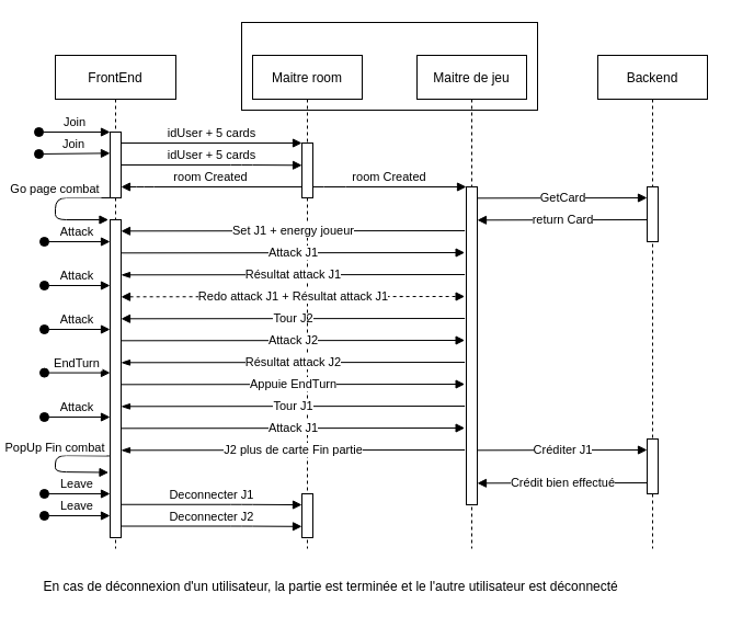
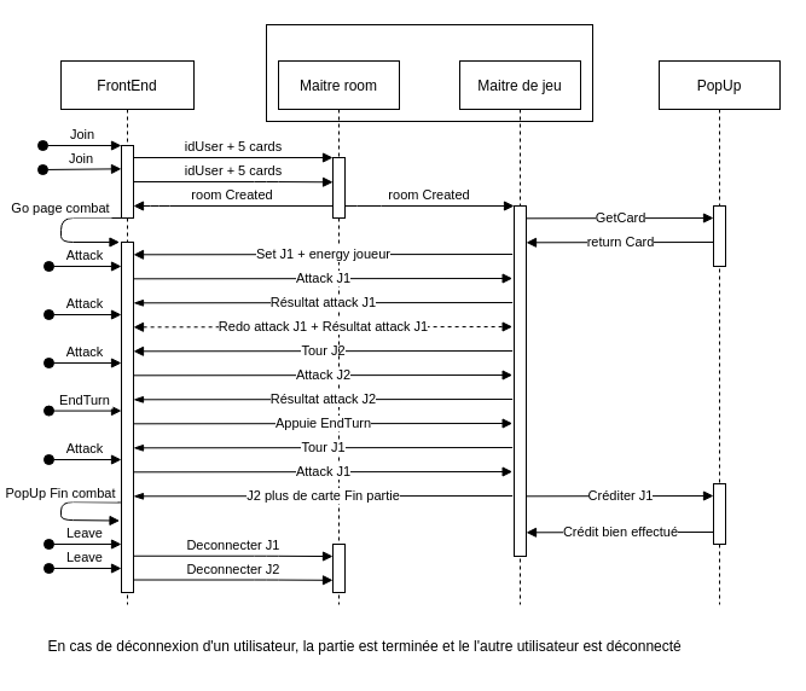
  <mxCell id="0" />
  <mxCell id="1" parent="0" />
  <mxCell id="2" value="" style="rounded=0;whiteSpace=wrap;html=1;" vertex="1" parent="1"><mxGeometry x="220" y="20" width="270" height="80" as="geometry" /></mxCell>
  <mxCell id="3" value="FrontEnd" style="shape=umlLifeline;perimeter=lifelinePerimeter;container=1;collapsible=0;recursiveResize=0;rounded=0;shadow=0;strokeWidth=1;" parent="1" vertex="1"><mxGeometry x="50" y="50" width="110" height="450" as="geometry" /></mxCell>
  <mxCell id="4" value="" style="points=[];perimeter=orthogonalPerimeter;rounded=0;shadow=0;strokeWidth=1;" parent="3" vertex="1"><mxGeometry x="50" y="70" width="10" height="60" as="geometry" /></mxCell>
  <mxCell id="5" value="Join" style="verticalAlign=bottom;startArrow=oval;endArrow=block;startSize=8;shadow=0;strokeWidth=1;" parent="3" target="4" edge="1"><mxGeometry relative="1" as="geometry"><mxPoint x="-15" y="70" as="sourcePoint" /></mxGeometry></mxCell>
  <mxCell id="6" value="Join" style="verticalAlign=bottom;startArrow=oval;endArrow=block;startSize=8;shadow=0;strokeWidth=1;entryX=-0.003;entryY=0.322;entryDx=0;entryDy=0;entryPerimeter=0;" edge="1" parent="3" target="4"><mxGeometry relative="1" as="geometry"><mxPoint x="-15" y="90" as="sourcePoint" /><mxPoint x="45" y="90" as="targetPoint" /></mxGeometry></mxCell>
  <mxCell id="7" value="" style="points=[];perimeter=orthogonalPerimeter;rounded=0;shadow=0;strokeWidth=1;" vertex="1" parent="3"><mxGeometry x="50" y="150" width="10" height="290" as="geometry" /></mxCell>
  <mxCell id="8" value="Tour J2" style="endArrow=none;html=1;rounded=0;entryX=-0.137;entryY=0.498;entryDx=0;entryDy=0;entryPerimeter=0;startArrow=block;startFill=1;endFill=0;" edge="1" parent="3"><mxGeometry width="50" height="50" relative="1" as="geometry"><mxPoint x="60" y="240.32" as="sourcePoint" /><mxPoint x="373.63" y="240" as="targetPoint" /></mxGeometry></mxCell>
  <mxCell id="9" value="Attack" style="verticalAlign=bottom;startArrow=oval;endArrow=block;startSize=8;shadow=0;strokeWidth=1;" edge="1" parent="3"><mxGeometry relative="1" as="geometry"><mxPoint x="-10" y="210" as="sourcePoint" /><mxPoint x="50" y="210" as="targetPoint" /></mxGeometry></mxCell>
  <mxCell id="10" value="Attack" style="verticalAlign=bottom;startArrow=oval;endArrow=block;startSize=8;shadow=0;strokeWidth=1;" edge="1" parent="3"><mxGeometry relative="1" as="geometry"><mxPoint x="-10" y="250" as="sourcePoint" /><mxPoint x="50" y="250" as="targetPoint" /></mxGeometry></mxCell>
  <mxCell id="11" value="EndTurn" style="verticalAlign=bottom;startArrow=oval;endArrow=block;startSize=8;shadow=0;strokeWidth=1;" edge="1" parent="3"><mxGeometry relative="1" as="geometry"><mxPoint x="-10" y="289.58" as="sourcePoint" /><mxPoint x="50" y="289.58" as="targetPoint" /></mxGeometry></mxCell>
  <mxCell id="12" value="PopUp Fin combat" style="verticalAlign=bottom;endArrow=block;shadow=0;strokeWidth=1;entryX=-0.146;entryY=0.795;entryDx=0;entryDy=0;entryPerimeter=0;exitX=-0.067;exitY=0.743;exitDx=0;exitDy=0;exitPerimeter=0;" edge="1" parent="3" source="7" target="7"><mxGeometry x="-0.094" relative="1" as="geometry"><mxPoint x="55" y="360" as="sourcePoint" /><mxPoint x="46.33" y="381.96" as="targetPoint" /><Array as="points"><mxPoint y="365" /><mxPoint y="380" /></Array><mxPoint as="offset" /></mxGeometry></mxCell>
  <mxCell id="13" value="Maitre room" style="shape=umlLifeline;perimeter=lifelinePerimeter;container=1;collapsible=0;recursiveResize=0;rounded=0;shadow=0;strokeWidth=1;" parent="1" vertex="1"><mxGeometry x="230" y="50" width="100" height="450" as="geometry" /></mxCell>
  <mxCell id="14" value="" style="points=[];perimeter=orthogonalPerimeter;rounded=0;shadow=0;strokeWidth=1;" parent="13" vertex="1"><mxGeometry x="45" y="80" width="10" height="50" as="geometry" /></mxCell>
  <mxCell id="15" value="" style="points=[];perimeter=orthogonalPerimeter;rounded=0;shadow=0;strokeWidth=1;" vertex="1" parent="13"><mxGeometry x="45" y="400" width="10" height="40" as="geometry" /></mxCell>
  <mxCell id="16" value="idUser + 5 cards" style="verticalAlign=bottom;endArrow=block;entryX=0;entryY=0;shadow=0;strokeWidth=1;" parent="1" source="4" target="14" edge="1"><mxGeometry relative="1" as="geometry"><mxPoint x="205" y="130" as="sourcePoint" /></mxGeometry></mxCell>
  <mxCell id="17" value="room Created" style="verticalAlign=bottom;endArrow=block;shadow=0;strokeWidth=1;" parent="1" source="14" target="4" edge="1"><mxGeometry relative="1" as="geometry"><mxPoint x="170" y="170" as="sourcePoint" /><Array as="points"><mxPoint x="130" y="170" /></Array></mxGeometry></mxCell>
  <mxCell id="18" value="idUser + 5 cards" style="verticalAlign=bottom;endArrow=block;shadow=0;strokeWidth=1;entryX=0.006;entryY=0.406;entryDx=0;entryDy=0;entryPerimeter=0;" edge="1" parent="1" source="4" target="14"><mxGeometry relative="1" as="geometry"><mxPoint x="120" y="160" as="sourcePoint" /><mxPoint x="270" y="150" as="targetPoint" /><Array as="points"><mxPoint x="220" y="150" /></Array></mxGeometry></mxCell>
  <mxCell id="19" value="Go page combat" style="verticalAlign=bottom;endArrow=block;shadow=0;strokeWidth=1;entryX=-0.152;entryY=0;entryDx=0;entryDy=0;entryPerimeter=0;" edge="1" parent="1" target="7"><mxGeometry x="-0.094" relative="1" as="geometry"><mxPoint x="105" y="180" as="sourcePoint" /><mxPoint x="-60" y="180" as="targetPoint" /><Array as="points"><mxPoint x="50" y="180" /><mxPoint x="50" y="200" /></Array><mxPoint as="offset" /></mxGeometry></mxCell>
  <mxCell id="20" value="Maitre de jeu" style="shape=umlLifeline;perimeter=lifelinePerimeter;container=1;collapsible=0;recursiveResize=0;rounded=0;shadow=0;strokeWidth=1;" vertex="1" parent="1"><mxGeometry x="380" y="50" width="100" height="450" as="geometry" /></mxCell>
  <mxCell id="21" value="" style="points=[];perimeter=orthogonalPerimeter;rounded=0;shadow=0;strokeWidth=1;" vertex="1" parent="20"><mxGeometry x="45" y="120" width="10" height="290" as="geometry" /></mxCell>
  <mxCell id="22" value="room Created" style="verticalAlign=bottom;endArrow=none;shadow=0;strokeWidth=1;startArrow=block;startFill=1;endFill=0;" edge="1" parent="20" source="21"><mxGeometry relative="1" as="geometry"><mxPoint x="40" y="120" as="sourcePoint" /><mxPoint x="-95" y="120" as="targetPoint" /><Array as="points"><mxPoint x="-75" y="120" /></Array></mxGeometry></mxCell>
  <mxCell id="23" value="Créditer J1" style="endArrow=block;html=1;rounded=0;startArrow=none;startFill=0;endFill=1;" edge="1" parent="20"><mxGeometry width="50" height="50" relative="1" as="geometry"><mxPoint x="55.0" y="360.32" as="sourcePoint" /><mxPoint x="210" y="360" as="targetPoint" /></mxGeometry></mxCell>
  <mxCell id="24" value="Attack J1" style="endArrow=block;html=1;rounded=0;entryX=-0.137;entryY=0.498;entryDx=0;entryDy=0;entryPerimeter=0;startArrow=none;startFill=0;endFill=1;" edge="1" parent="1"><mxGeometry width="50" height="50" relative="1" as="geometry"><mxPoint x="110" y="390.32" as="sourcePoint" /><mxPoint x="423.63" y="390" as="targetPoint" /></mxGeometry></mxCell>
  <mxCell id="25" value="J2 plus de carte Fin partie" style="endArrow=none;html=1;rounded=0;entryX=-0.137;entryY=0.498;entryDx=0;entryDy=0;entryPerimeter=0;startArrow=blockThin;startFill=1;endFill=0;" edge="1" parent="1"><mxGeometry width="50" height="50" relative="1" as="geometry"><mxPoint x="110" y="410.32" as="sourcePoint" /><mxPoint x="423.63" y="410" as="targetPoint" /></mxGeometry></mxCell>
  <mxCell id="26" value="Redo attack J1 + Résultat attack J1" style="endArrow=block;html=1;rounded=0;entryX=-0.137;entryY=0.498;entryDx=0;entryDy=0;entryPerimeter=0;startArrow=block;startFill=1;endFill=1;dashed=1;" edge="1" parent="1"><mxGeometry width="50" height="50" relative="1" as="geometry"><mxPoint x="110" y="270.32" as="sourcePoint" /><mxPoint x="423.63" y="270" as="targetPoint" /></mxGeometry></mxCell>
  <mxCell id="27" value="Set J1 + energy joueur" style="endArrow=none;html=1;rounded=0;entryX=-0.137;entryY=0.498;entryDx=0;entryDy=0;entryPerimeter=0;startArrow=block;startFill=1;endFill=0;" edge="1" parent="1"><mxGeometry width="50" height="50" relative="1" as="geometry"><mxPoint x="110" y="210.32" as="sourcePoint" /><mxPoint x="423.63" y="210" as="targetPoint" /></mxGeometry></mxCell>
  <mxCell id="28" value="Attack J2" style="endArrow=block;html=1;rounded=0;entryX=-0.137;entryY=0.498;entryDx=0;entryDy=0;entryPerimeter=0;startArrow=none;startFill=0;endFill=1;" edge="1" parent="1"><mxGeometry width="50" height="50" relative="1" as="geometry"><mxPoint x="110" y="310.32" as="sourcePoint" /><mxPoint x="423.63" y="310" as="targetPoint" /></mxGeometry></mxCell>
  <mxCell id="29" value="Résultat attack J2" style="endArrow=none;html=1;rounded=0;entryX=-0.137;entryY=0.498;entryDx=0;entryDy=0;entryPerimeter=0;startArrow=blockThin;startFill=1;endFill=0;" edge="1" parent="1"><mxGeometry width="50" height="50" relative="1" as="geometry"><mxPoint x="110" y="330.32" as="sourcePoint" /><mxPoint x="423.63" y="330" as="targetPoint" /></mxGeometry></mxCell>
  <mxCell id="30" value="Appuie EndTurn" style="endArrow=block;html=1;rounded=0;entryX=-0.137;entryY=0.498;entryDx=0;entryDy=0;entryPerimeter=0;startArrow=none;startFill=0;endFill=1;" edge="1" parent="1"><mxGeometry width="50" height="50" relative="1" as="geometry"><mxPoint x="110" y="350.32" as="sourcePoint" /><mxPoint x="423.63" y="350" as="targetPoint" /></mxGeometry></mxCell>
  <mxCell id="31" value="Tour J1" style="endArrow=none;html=1;rounded=0;entryX=-0.137;entryY=0.498;entryDx=0;entryDy=0;entryPerimeter=0;startArrow=blockThin;startFill=1;endFill=0;" edge="1" parent="1"><mxGeometry width="50" height="50" relative="1" as="geometry"><mxPoint x="110" y="370.32" as="sourcePoint" /><mxPoint x="423.63" y="370" as="targetPoint" /></mxGeometry></mxCell>
  <mxCell id="32" value="Attack J1" style="endArrow=block;html=1;rounded=0;entryX=-0.137;entryY=0.498;entryDx=0;entryDy=0;entryPerimeter=0;startArrow=none;startFill=0;endFill=1;" edge="1" parent="1"><mxGeometry width="50" height="50" relative="1" as="geometry"><mxPoint x="110" y="230.32" as="sourcePoint" /><mxPoint x="423.63" y="230" as="targetPoint" /></mxGeometry></mxCell>
  <mxCell id="33" value="Résultat attack J1" style="endArrow=none;html=1;rounded=0;entryX=-0.137;entryY=0.498;entryDx=0;entryDy=0;entryPerimeter=0;startArrow=blockThin;startFill=1;endFill=0;" edge="1" parent="1"><mxGeometry width="50" height="50" relative="1" as="geometry"><mxPoint x="110" y="250.32" as="sourcePoint" /><mxPoint x="423.63" y="250" as="targetPoint" /></mxGeometry></mxCell>
- <mxCell id="34" value="Backend" style="shape=umlLifeline;perimeter=lifelinePerimeter;container=1;collapsible=0;recursiveResize=0;rounded=0;shadow=0;strokeWidth=1;" vertex="1" parent="1"><mxGeometry x="545" y="50" width="100" height="450" as="geometry" /></mxCell>
+ <mxCell id="34" value="PopUp" style="shape=umlLifeline;perimeter=lifelinePerimeter;container=1;collapsible=0;recursiveResize=0;rounded=0;shadow=0;strokeWidth=1;" vertex="1" parent="1"><mxGeometry x="545" y="50" width="100" height="450" as="geometry" /></mxCell>
  <mxCell id="35" value="GetCard" style="endArrow=block;html=1;rounded=0;startArrow=none;startFill=0;endFill=1;" edge="1" parent="34"><mxGeometry width="50" height="50" relative="1" as="geometry"><mxPoint x="-110" y="130.32" as="sourcePoint" /><mxPoint x="45" y="130" as="targetPoint" /></mxGeometry></mxCell>
  <mxCell id="36" value="" style="points=[];perimeter=orthogonalPerimeter;rounded=0;shadow=0;strokeWidth=1;" vertex="1" parent="34"><mxGeometry x="45" y="120" width="10" height="50" as="geometry" /></mxCell>
  <mxCell id="37" value="return Card" style="endArrow=none;html=1;rounded=0;startArrow=block;startFill=1;endFill=0;" edge="1" parent="34"><mxGeometry width="50" height="50" relative="1" as="geometry"><mxPoint x="-110" y="150.32" as="sourcePoint" /><mxPoint x="45" y="150" as="targetPoint" /></mxGeometry></mxCell>
  <mxCell id="38" value="" style="points=[];perimeter=orthogonalPerimeter;rounded=0;shadow=0;strokeWidth=1;" vertex="1" parent="1"><mxGeometry x="590" y="400" width="10" height="50" as="geometry" /></mxCell>
  <mxCell id="39" value="Crédit bien effectué" style="endArrow=none;html=1;rounded=0;startArrow=block;startFill=1;endFill=0;" edge="1" parent="1"><mxGeometry width="50" height="50" relative="1" as="geometry"><mxPoint x="435" y="440.32" as="sourcePoint" /><mxPoint x="590" y="440" as="targetPoint" /></mxGeometry></mxCell>
  <mxCell id="40" value="Attack" style="verticalAlign=bottom;startArrow=oval;endArrow=block;startSize=8;shadow=0;strokeWidth=1;" edge="1" parent="1"><mxGeometry relative="1" as="geometry"><mxPoint x="40" y="220" as="sourcePoint" /><mxPoint x="100" y="220" as="targetPoint" /></mxGeometry></mxCell>
  <mxCell id="41" value="Attack" style="verticalAlign=bottom;startArrow=oval;endArrow=block;startSize=8;shadow=0;strokeWidth=1;" edge="1" parent="1"><mxGeometry relative="1" as="geometry"><mxPoint x="40" y="380" as="sourcePoint" /><mxPoint x="100" y="380" as="targetPoint" /></mxGeometry></mxCell>
  <mxCell id="42" value="Leave" style="verticalAlign=bottom;startArrow=oval;endArrow=block;startSize=8;shadow=0;strokeWidth=1;" edge="1" parent="1"><mxGeometry relative="1" as="geometry"><mxPoint x="40" y="450" as="sourcePoint" /><mxPoint x="100" y="450" as="targetPoint" /></mxGeometry></mxCell>
  <mxCell id="43" value="Leave" style="verticalAlign=bottom;startArrow=oval;endArrow=block;startSize=8;shadow=0;strokeWidth=1;" edge="1" parent="1"><mxGeometry relative="1" as="geometry"><mxPoint x="40" y="470" as="sourcePoint" /><mxPoint x="100" y="470" as="targetPoint" /></mxGeometry></mxCell>
  <mxCell id="44" value="Deconnecter J2" style="verticalAlign=bottom;endArrow=block;shadow=0;strokeWidth=1;entryX=0.006;entryY=0.406;entryDx=0;entryDy=0;entryPerimeter=0;" edge="1" parent="1"><mxGeometry relative="1" as="geometry"><mxPoint x="109.94" y="479.52" as="sourcePoint" /><mxPoint x="275" y="479.82" as="targetPoint" /><Array as="points"><mxPoint x="219.94" y="479.52" /></Array></mxGeometry></mxCell>
  <mxCell id="45" value="Deconnecter J1" style="verticalAlign=bottom;endArrow=block;shadow=0;strokeWidth=1;entryX=0.006;entryY=0.406;entryDx=0;entryDy=0;entryPerimeter=0;" edge="1" parent="1"><mxGeometry relative="1" as="geometry"><mxPoint x="109.94" y="459.76" as="sourcePoint" /><mxPoint x="275" y="460.06" as="targetPoint" /><Array as="points"><mxPoint x="219.94" y="459.76" /></Array></mxGeometry></mxCell>
  <mxCell id="46" value="En cas de déconnexion d'un utilisateur, la partie est terminée et le l'autre utilisateur est déconnecté&amp;nbsp;&amp;nbsp;" style="text;html=1;strokeColor=none;fillColor=none;align=center;verticalAlign=middle;whiteSpace=wrap;rounded=0;" vertex="1" parent="1"><mxGeometry x="20" y="520" width="570" height="30" as="geometry" /></mxCell>
